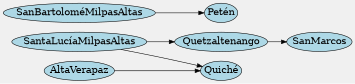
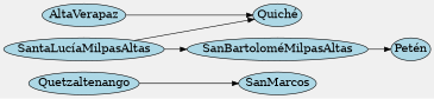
  digraph {
    bgcolor="#f0f0f0"
    rankdir=LR
    node [fillcolor=lightblue fontcolor=black fontsize=18 margin=0 shape=oval style=filled]
    Quetzaltenango [width=0.5]
    SanMarcos [width=0.5]
    AltaVerapaz [width=0.5]
    "Quiché" [width=0.5]
    "SantaLucíaMilpasAltas" [width=0.5]
    "SanBartoloméMilpasAltas" [width=0.5]
    "Petén" [width=0.5]
    Quetzaltenango -> SanMarcos
    AltaVerapaz -> "Quiché"
    "SantaLucíaMilpasAltas" -> "Quiché"
-   "SantaLucíaMilpasAltas" -> Quetzaltenango
+   "SantaLucíaMilpasAltas" -> "SanBartoloméMilpasAltas"
    "SanBartoloméMilpasAltas" -> "Petén"
  }
